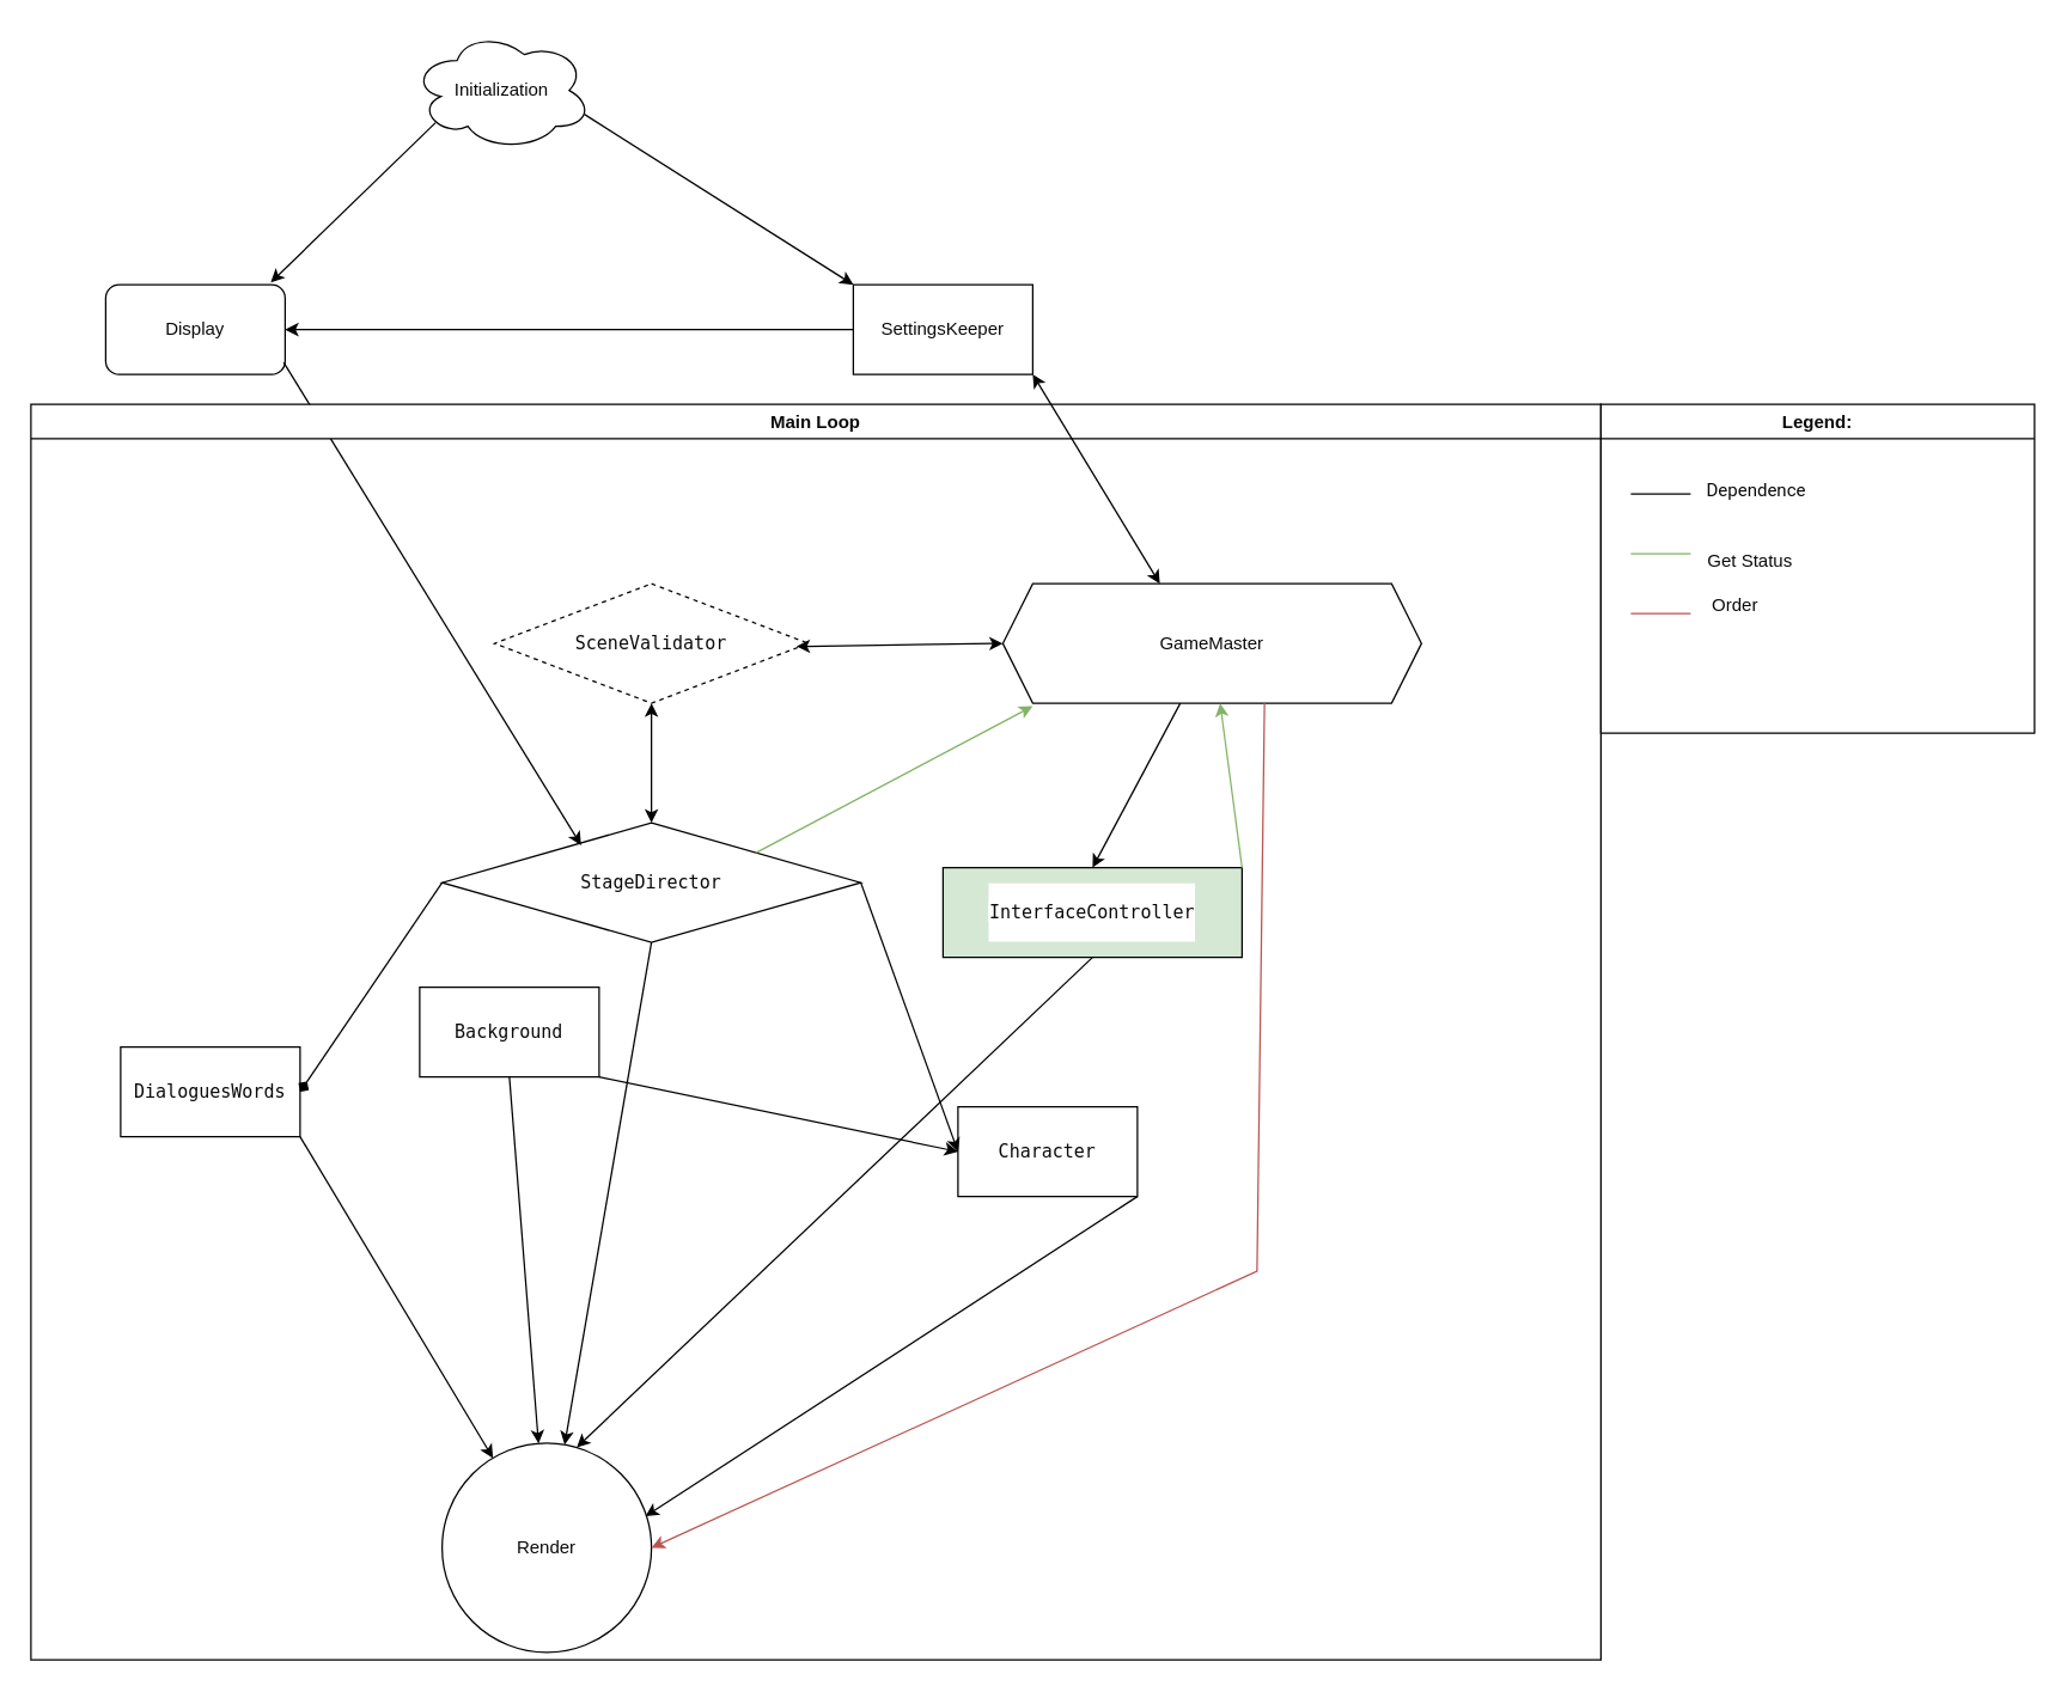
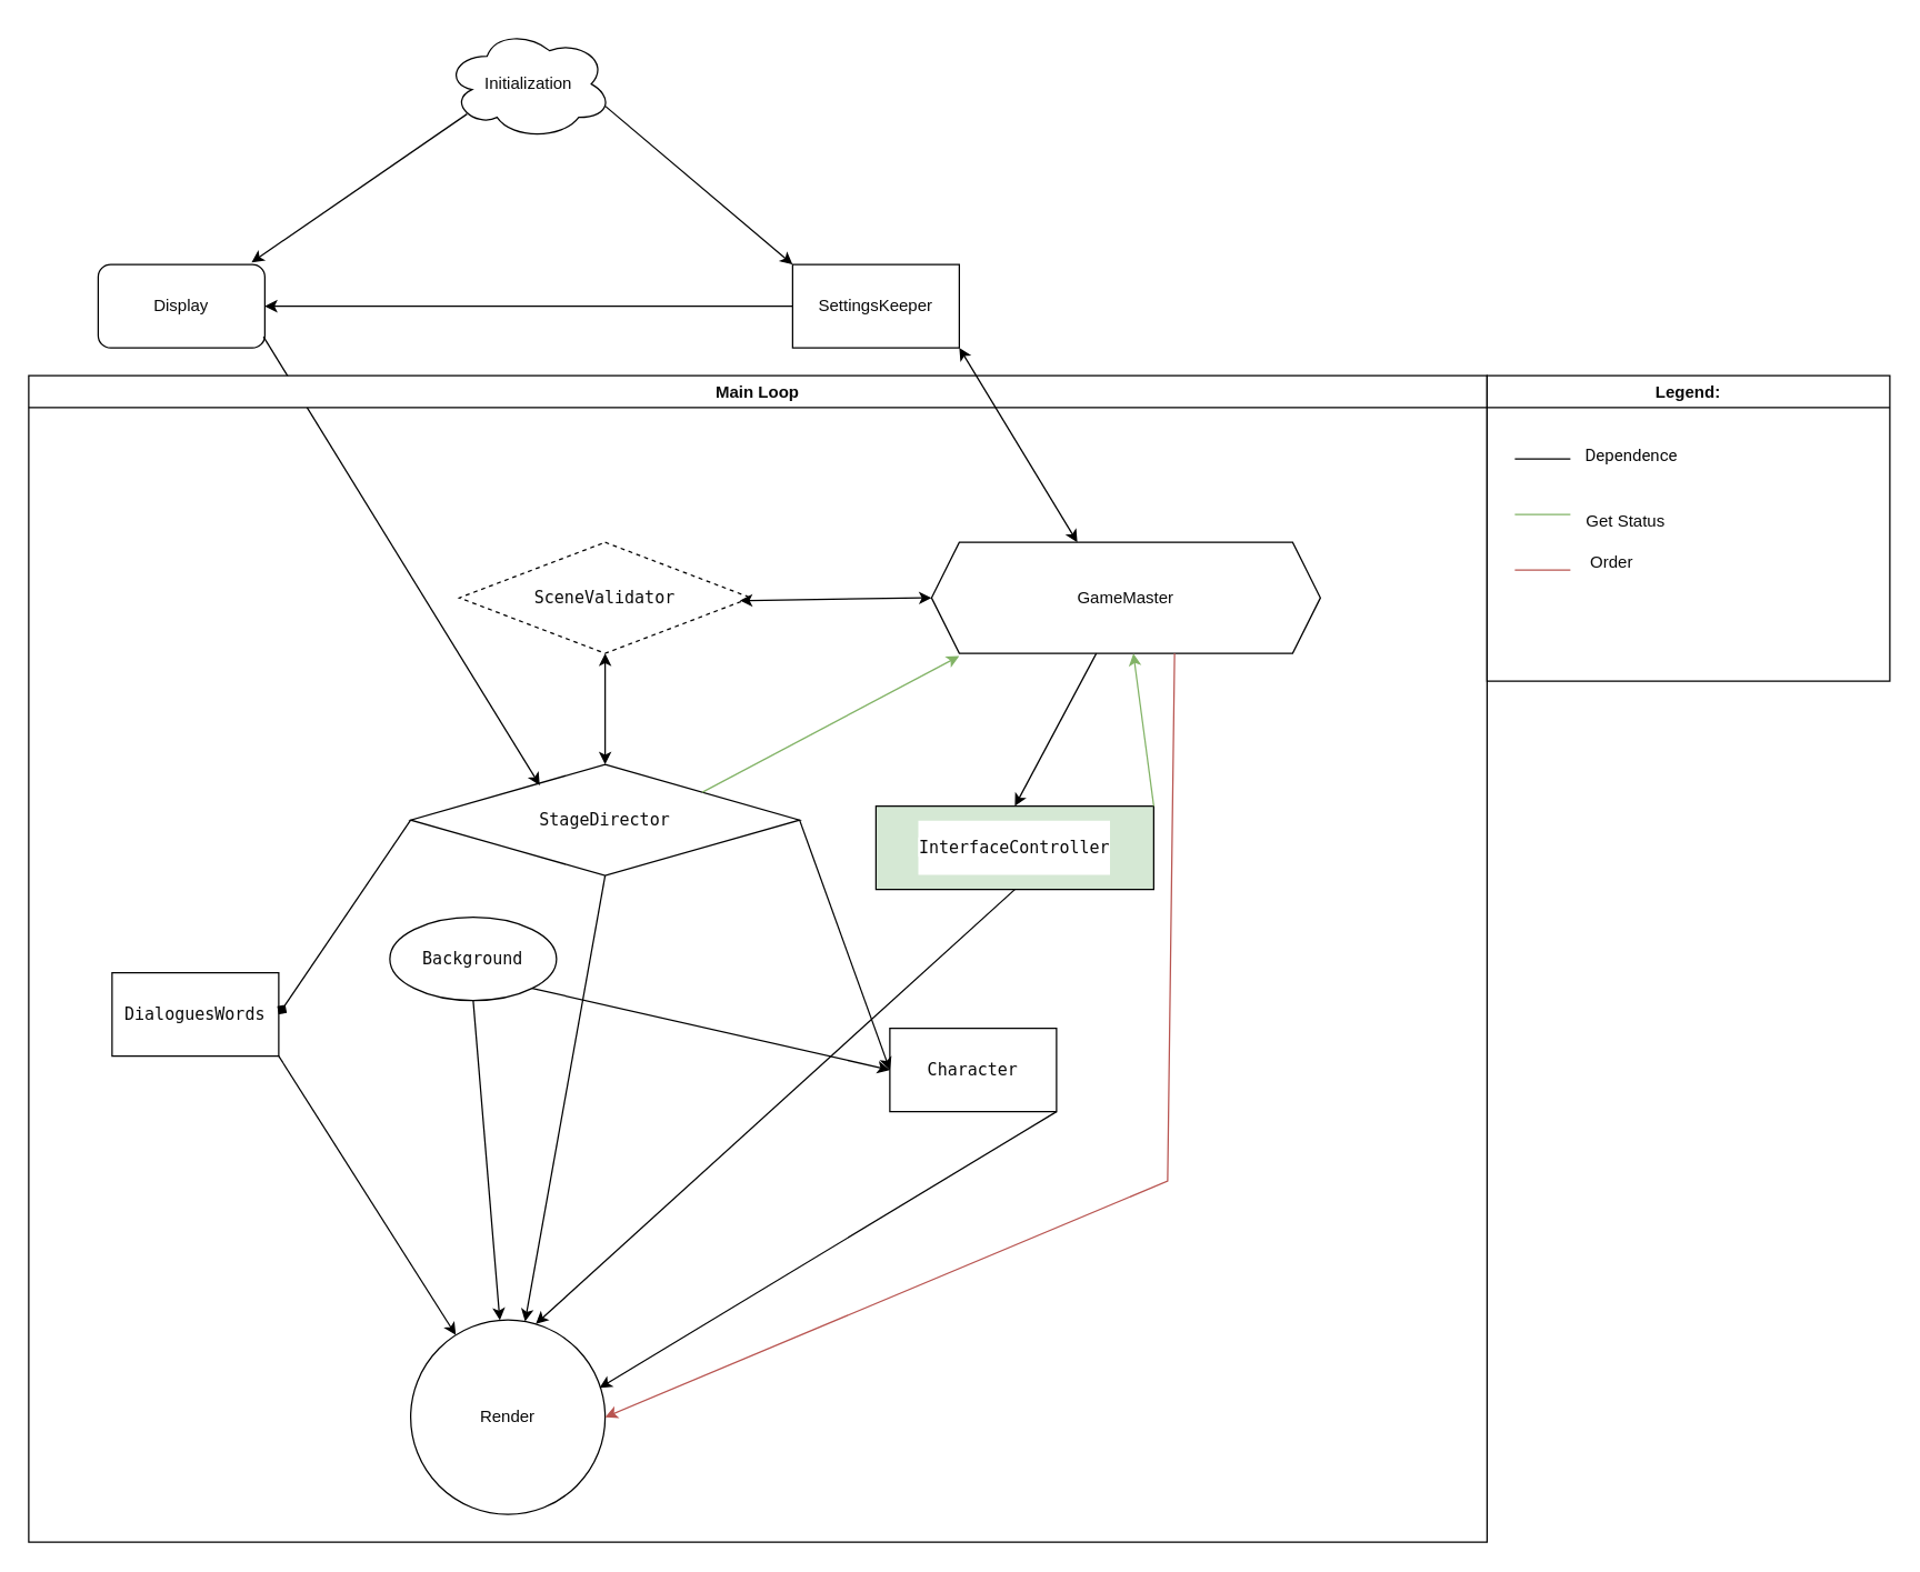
  <mxCell id="0" />
  <mxCell id="1" parent="0" />
  <mxCell id="2" value="&lt;pre style=&quot;font-family: &amp;quot;JetBrains Mono&amp;quot;, monospace;&quot;&gt;&lt;font style=&quot;&quot; color=&quot;#0a0a0a&quot;&gt;SceneValidator&lt;/font&gt;&lt;/pre&gt;" style="rhombus;whiteSpace=wrap;html=1;dashed=1;" vertex="1" parent="1"><mxGeometry x="330" y="390" width="210" height="80" as="geometry" /></mxCell>
  <mxCell id="3" value="&lt;pre style=&quot;font-family: &amp;quot;JetBrains Mono&amp;quot;, monospace;&quot;&gt;&lt;font style=&quot;background-color: rgb(255, 255, 255);&quot;&gt;StageDirector&lt;/font&gt;&lt;/pre&gt;" style="rhombus;whiteSpace=wrap;html=1;labelBackgroundColor=none;fontColor=#0A0A0A;" vertex="1" parent="1"><mxGeometry x="295" y="550" width="280" height="80" as="geometry" /></mxCell>
  <mxCell id="4" value="&lt;pre style=&quot;font-family: &amp;quot;JetBrains Mono&amp;quot;, monospace;&quot;&gt;&lt;span style=&quot;background-color: rgb(255, 255, 255);&quot;&gt;Character&lt;/span&gt;&lt;/pre&gt;" style="rounded=0;whiteSpace=wrap;html=1;labelBackgroundColor=#FFFFFF;fontColor=#0A0A0A;" vertex="1" parent="1"><mxGeometry x="640" y="740" width="120" height="60" as="geometry" /></mxCell>
  <mxCell id="5" value="&lt;pre style=&quot;font-family: &amp;quot;JetBrains Mono&amp;quot;, monospace;&quot;&gt;&lt;span style=&quot;background-color: rgb(255, 255, 255);&quot;&gt;DialoguesWords&lt;/span&gt;&lt;/pre&gt;" style="rounded=0;whiteSpace=wrap;html=1;labelBackgroundColor=#FFFFFF;fontColor=#0A0A0A;" vertex="1" parent="1"><mxGeometry x="80" y="700" width="120" height="60" as="geometry" /></mxCell>
  <mxCell id="6" value="" style="endArrow=diamond;html=1;rounded=0;fontColor=#0A0A0A;exitX=0;exitY=0.5;exitDx=0;exitDy=0;entryX=1;entryY=0.5;entryDx=0;entryDy=0;" edge="1" parent="1" source="3" target="5"><mxGeometry width="50" height="50" relative="1" as="geometry"><mxPoint x="400" y="730" as="sourcePoint" /><mxPoint x="450" y="680" as="targetPoint" /></mxGeometry></mxCell>
  <mxCell id="7" value="" style="endArrow=classic;html=1;rounded=0;fontColor=#0A0A0A;exitX=1;exitY=0.5;exitDx=0;exitDy=0;entryX=0;entryY=0.5;entryDx=0;entryDy=0;" edge="1" parent="1" source="3" target="4"><mxGeometry width="50" height="50" relative="1" as="geometry"><mxPoint x="400" y="730" as="sourcePoint" /><mxPoint x="450" y="680" as="targetPoint" /></mxGeometry></mxCell>
- <mxCell id="8" value="&lt;pre style=&quot;font-family: &amp;quot;JetBrains Mono&amp;quot;, monospace;&quot;&gt;&lt;span style=&quot;background-color: rgb(255, 255, 255);&quot;&gt;Background&lt;/span&gt;&lt;/pre&gt;" style="rounded=0;whiteSpace=wrap;html=1;labelBackgroundColor=#FFFFFF;fontColor=#0A0A0A;" vertex="1" parent="1"><mxGeometry x="280" y="660" width="120" height="60" as="geometry" /></mxCell>
+ <mxCell id="8" value="&lt;pre style=&quot;font-family: &amp;quot;JetBrains Mono&amp;quot;, monospace;&quot;&gt;&lt;span style=&quot;background-color: rgb(255, 255, 255);&quot;&gt;Background&lt;/span&gt;&lt;/pre&gt;" style="ellipse;whiteSpace=wrap;html=1;labelBackgroundColor=#FFFFFF;fontColor=#0A0A0A;" vertex="1" parent="1"><mxGeometry x="280" y="660" width="120" height="60" as="geometry" /></mxCell>
  <mxCell id="9" value="" style="endArrow=classic;html=1;rounded=0;fontColor=#0A0A0A;exitX=1;exitY=1;exitDx=0;exitDy=0;entryX=0;entryY=0.5;entryDx=0;entryDy=0;" edge="1" parent="1" source="8" target="4"><mxGeometry width="50" height="50" relative="1" as="geometry"><mxPoint x="400" y="720" as="sourcePoint" /><mxPoint x="450" y="670" as="targetPoint" /></mxGeometry></mxCell>
- <mxCell id="10" value="Render" style="ellipse;whiteSpace=wrap;html=1;aspect=fixed;labelBackgroundColor=#FFFFFF;fontColor=#0A0A0A;" vertex="1" parent="1"><mxGeometry x="295" y="965" width="140" height="140" as="geometry" /></mxCell>
+ <mxCell id="10" value="Render" style="ellipse;whiteSpace=wrap;html=1;aspect=fixed;labelBackgroundColor=#FFFFFF;fontColor=#0A0A0A;" vertex="1" parent="1"><mxGeometry x="295" y="950" width="140" height="140" as="geometry" /></mxCell>
  <mxCell id="11" value="" style="endArrow=classic;html=1;rounded=0;fontColor=#0A0A0A;exitX=0.5;exitY=1;exitDx=0;exitDy=0;" edge="1" parent="1" source="3" target="10"><mxGeometry width="50" height="50" relative="1" as="geometry"><mxPoint x="400" y="820" as="sourcePoint" /><mxPoint x="450" y="770" as="targetPoint" /></mxGeometry></mxCell>
  <mxCell id="12" value="" style="endArrow=classic;html=1;rounded=0;fontColor=#0A0A0A;exitX=0.5;exitY=1;exitDx=0;exitDy=0;entryX=0.643;entryY=0.021;entryDx=0;entryDy=0;entryPerimeter=0;" edge="1" parent="1" source="21" target="10"><mxGeometry width="50" height="50" relative="1" as="geometry"><mxPoint x="400" y="820" as="sourcePoint" /><mxPoint x="450" y="770" as="targetPoint" /></mxGeometry></mxCell>
  <mxCell id="13" value="" style="endArrow=classic;html=1;rounded=0;fontColor=#0A0A0A;exitX=0.5;exitY=1;exitDx=0;exitDy=0;" edge="1" parent="1" source="8" target="10"><mxGeometry width="50" height="50" relative="1" as="geometry"><mxPoint x="400" y="820" as="sourcePoint" /><mxPoint x="450" y="770" as="targetPoint" /></mxGeometry></mxCell>
  <mxCell id="14" value="" style="endArrow=classic;html=1;rounded=0;fontColor=#0A0A0A;exitX=1;exitY=1;exitDx=0;exitDy=0;" edge="1" parent="1" source="5" target="10"><mxGeometry width="50" height="50" relative="1" as="geometry"><mxPoint x="400" y="820" as="sourcePoint" /><mxPoint x="450" y="770" as="targetPoint" /></mxGeometry></mxCell>
  <mxCell id="15" value="" style="endArrow=classic;html=1;rounded=0;fontColor=#0A0A0A;exitX=1;exitY=1;exitDx=0;exitDy=0;entryX=0.971;entryY=0.35;entryDx=0;entryDy=0;entryPerimeter=0;" edge="1" parent="1" source="4" target="10"><mxGeometry width="50" height="50" relative="1" as="geometry"><mxPoint x="400" y="820" as="sourcePoint" /><mxPoint x="450" y="770" as="targetPoint" /></mxGeometry></mxCell>
  <mxCell id="16" value="Display" style="rounded=1;whiteSpace=wrap;html=1;labelBackgroundColor=#FFFFFF;fontColor=#0A0A0A;" vertex="1" parent="1"><mxGeometry x="70" y="190" width="120" height="60" as="geometry" /></mxCell>
  <mxCell id="17" value="" style="endArrow=classic;html=1;rounded=0;fontColor=#0A0A0A;exitX=0.992;exitY=0.867;exitDx=0;exitDy=0;exitPerimeter=0;entryX=0.332;entryY=0.188;entryDx=0;entryDy=0;entryPerimeter=0;" edge="1" parent="1" source="16" target="3"><mxGeometry width="50" height="50" relative="1" as="geometry"><mxPoint x="400" y="620" as="sourcePoint" /><mxPoint x="450" y="570" as="targetPoint" /></mxGeometry></mxCell>
  <mxCell id="18" value="" style="endArrow=classic;startArrow=classic;html=1;rounded=0;fontColor=#0A0A0A;exitX=0.5;exitY=1;exitDx=0;exitDy=0;entryX=0.5;entryY=0;entryDx=0;entryDy=0;" edge="1" parent="1" source="2" target="3"><mxGeometry width="50" height="50" relative="1" as="geometry"><mxPoint x="400" y="620" as="sourcePoint" /><mxPoint x="450" y="570" as="targetPoint" /></mxGeometry></mxCell>
  <mxCell id="19" value="Main Loop" style="swimlane;labelBackgroundColor=#FFFFFF;fontColor=#0A0A0A;" vertex="1" parent="1"><mxGeometry x="20" y="270" width="1050" height="840" as="geometry" /></mxCell>
  <mxCell id="20" value="GameMaster" style="shape=hexagon;perimeter=hexagonPerimeter2;whiteSpace=wrap;html=1;fixedSize=1;labelBackgroundColor=#FFFFFF;fontColor=#0A0A0A;" vertex="1" parent="19"><mxGeometry x="650" y="120" width="280" height="80" as="geometry" /></mxCell>
  <mxCell id="21" value="&lt;pre style=&quot;font-family: &amp;quot;JetBrains Mono&amp;quot;, monospace;&quot;&gt;&lt;span style=&quot;background-color: rgb(255, 255, 255);&quot;&gt;InterfaceController&lt;/span&gt;&lt;/pre&gt;" style="rounded=0;whiteSpace=wrap;html=1;labelBackgroundColor=#FFFFFF;fontColor=#0A0A0A;fillColor=#d5e8d4;" vertex="1" parent="19"><mxGeometry x="610" y="310" width="200" height="60" as="geometry" /></mxCell>
  <mxCell id="22" value="" style="endArrow=classic;html=1;rounded=0;fontSize=12;fontColor=#0A0A0A;entryX=0.5;entryY=0;entryDx=0;entryDy=0;" edge="1" parent="19" source="20" target="21"><mxGeometry width="50" height="50" relative="1" as="geometry"><mxPoint x="810" y="320" as="sourcePoint" /><mxPoint x="860" y="270" as="targetPoint" /></mxGeometry></mxCell>
  <mxCell id="23" value="" style="endArrow=classic;html=1;rounded=0;fontSize=12;fontColor=#0A0A0A;fillColor=#d5e8d4;strokeColor=#82b366;exitX=1;exitY=0;exitDx=0;exitDy=0;" edge="1" parent="19" source="21" target="20"><mxGeometry width="50" height="50" relative="1" as="geometry"><mxPoint x="690" y="420" as="sourcePoint" /><mxPoint x="740" y="370" as="targetPoint" /></mxGeometry></mxCell>
  <mxCell id="24" value="" style="endArrow=classic;startArrow=classic;html=1;rounded=0;fontColor=#0A0A0A;entryX=0;entryY=0.5;entryDx=0;entryDy=0;exitX=0.962;exitY=0.525;exitDx=0;exitDy=0;exitPerimeter=0;" edge="1" parent="1" source="2" target="20"><mxGeometry width="50" height="50" relative="1" as="geometry"><mxPoint x="560" y="540" as="sourcePoint" /><mxPoint x="610" y="490" as="targetPoint" /></mxGeometry></mxCell>
  <mxCell id="25" value="" style="endArrow=classic;html=1;rounded=0;fontColor=#0A0A0A;fillColor=#d5e8d4;strokeColor=#82b366;entryX=0.071;entryY=1.025;entryDx=0;entryDy=0;entryPerimeter=0;exitX=1;exitY=0;exitDx=0;exitDy=0;" edge="1" parent="1" source="3" target="20"><mxGeometry width="50" height="50" relative="1" as="geometry"><mxPoint x="600" y="560" as="sourcePoint" /><mxPoint x="650" y="510" as="targetPoint" /></mxGeometry></mxCell>
  <mxCell id="26" value="" style="endArrow=none;html=1;rounded=0;fontColor=#0A0A0A;" edge="1" parent="1"><mxGeometry width="50" height="50" relative="1" as="geometry"><mxPoint x="1090" y="330" as="sourcePoint" /><mxPoint x="1130" y="330" as="targetPoint" /></mxGeometry></mxCell>
  <mxCell id="27" value="Legend:" style="swimlane;labelBackgroundColor=#FFFFFF;fontColor=#0A0A0A;" vertex="1" parent="1"><mxGeometry x="1070" y="270" width="290" height="220" as="geometry" /></mxCell>
  <mxCell id="28" value="&lt;table style=&quot;-webkit-tap-highlight-color: transparent; border: 0px; margin: 0px; padding: 0px; border-collapse: collapse; border-spacing: 0px; position: relative; font-family: Roboto, RobotoDraft, Helvetica, Arial, sans-serif; text-align: start;&quot; class=&quot;CFNMfb&quot;&gt;&lt;tbody style=&quot;-webkit-tap-highlight-color: transparent; border: 0px; margin: 0px; padding: 0px;&quot; class=&quot;U87jab&quot;&gt;&lt;tr style=&quot;-webkit-tap-highlight-color: transparent; border: 0px; margin: 0px; padding: 0px; height: 1px;&quot; class=&quot;TKwHGb&quot;&gt;&lt;th style=&quot;-webkit-tap-highlight-color: transparent; border: 0px; margin: 0px; padding: 0px; font: inherit; text-align: left; vertical-align: top;&quot; scope=&quot;row&quot; class=&quot;rsNpAc S18kfe&quot;&gt;&lt;div style=&quot;-webkit-tap-highlight-color: transparent; margin-top: 4px;&quot; lang=&quot;en&quot; role=&quot;presentation&quot; class=&quot;KnIHac&quot;&gt;&lt;span style=&quot;-webkit-tap-highlight-color: transparent; cursor: pointer; line-height: 24px; background-image: initial; background-position: initial; background-size: initial; background-repeat: initial; background-attachment: initial; background-origin: initial; background-clip: initial; border-radius: 4px; margin: -2px -4px; padding: 2px 4px; background-color: rgb(255, 255, 255);&quot; dir=&quot;ltr&quot; data-tl=&quot;ru&quot; data-sl=&quot;en&quot; tabindex=&quot;0&quot; role=&quot;button&quot; data-term-type=&quot;tl&quot; class=&quot;kgnlhe FwR7Pc&quot;&gt;&lt;font style=&quot;font-size: 12px;&quot;&gt;Dependence&lt;/font&gt;&lt;/span&gt;&lt;/div&gt;&lt;/th&gt;&lt;td style=&quot;-webkit-tap-highlight-color: transparent; border: 0px; margin: 0px; padding: 0px; vertical-align: top; color: rgb(95, 99, 104); width: 471.062px;&quot; class=&quot;rsNpAc xex4Kc&quot;&gt;&lt;/td&gt;&lt;/tr&gt;&lt;/tbody&gt;&lt;/table&gt;" style="text;html=1;strokeColor=none;fillColor=none;align=center;verticalAlign=middle;whiteSpace=wrap;rounded=0;labelBackgroundColor=#FFFFFF;fontColor=#0A0A0A;" vertex="1" parent="27"><mxGeometry x="70" y="40" width="100" height="30" as="geometry" /></mxCell>
  <mxCell id="29" value="Get Status" style="text;html=1;strokeColor=none;fillColor=none;align=center;verticalAlign=middle;whiteSpace=wrap;rounded=0;labelBackgroundColor=#FFFFFF;fontColor=#0A0A0A;" vertex="1" parent="27"><mxGeometry x="70" y="90" width="60" height="30" as="geometry" /></mxCell>
  <mxCell id="30" value="Order" style="text;html=1;strokeColor=none;fillColor=none;align=center;verticalAlign=middle;whiteSpace=wrap;rounded=0;labelBackgroundColor=none;fontSize=12;fontColor=#0A0A0A;" vertex="1" parent="27"><mxGeometry x="60" y="120" width="60" height="30" as="geometry" /></mxCell>
  <mxCell id="31" value="" style="endArrow=none;html=1;rounded=0;fontColor=#0A0A0A;fillColor=#d5e8d4;strokeColor=#82b366;" edge="1" parent="1"><mxGeometry width="50" height="50" relative="1" as="geometry"><mxPoint x="1130" y="370" as="sourcePoint" /><mxPoint x="1090" y="370" as="targetPoint" /></mxGeometry></mxCell>
  <mxCell id="32" value="" style="endArrow=none;html=1;rounded=0;fontColor=#0A0A0A;fillColor=#f8cecc;strokeColor=#b85450;" edge="1" parent="1"><mxGeometry width="50" height="50" relative="1" as="geometry"><mxPoint x="1090" y="410" as="sourcePoint" /><mxPoint x="1130" y="410" as="targetPoint" /></mxGeometry></mxCell>
  <mxCell id="33" value="" style="endArrow=classic;html=1;rounded=0;fontSize=12;fontColor=#0A0A0A;exitX=0.625;exitY=1;exitDx=0;exitDy=0;fillColor=#f8cecc;strokeColor=#b85450;entryX=1;entryY=0.5;entryDx=0;entryDy=0;" edge="1" parent="1" source="20" target="10"><mxGeometry width="50" height="50" relative="1" as="geometry"><mxPoint x="830" y="690" as="sourcePoint" /><mxPoint x="880" y="640" as="targetPoint" /><Array as="points"><mxPoint x="840" y="850" /></Array></mxGeometry></mxCell>
  <mxCell id="34" value="SettingsKeeper" style="rounded=0;whiteSpace=wrap;html=1;labelBackgroundColor=none;fontSize=12;fontColor=#0A0A0A;" vertex="1" parent="1"><mxGeometry x="570" y="190" width="120" height="60" as="geometry" /></mxCell>
  <mxCell id="35" value="" style="endArrow=classic;html=1;rounded=0;fontSize=12;fontColor=#0A0A0A;exitX=0;exitY=0.5;exitDx=0;exitDy=0;entryX=1;entryY=0.5;entryDx=0;entryDy=0;" edge="1" parent="1" source="34" target="16"><mxGeometry width="50" height="50" relative="1" as="geometry"><mxPoint x="690" y="490" as="sourcePoint" /><mxPoint x="740" y="440" as="targetPoint" /></mxGeometry></mxCell>
  <mxCell id="36" value="" style="endArrow=classic;startArrow=classic;html=1;rounded=0;fontSize=12;fontColor=#0A0A0A;exitX=1;exitY=1;exitDx=0;exitDy=0;entryX=0.375;entryY=0;entryDx=0;entryDy=0;" edge="1" parent="1" source="34" target="20"><mxGeometry width="50" height="50" relative="1" as="geometry"><mxPoint x="690" y="490" as="sourcePoint" /><mxPoint x="740" y="440" as="targetPoint" /></mxGeometry></mxCell>
- <mxCell id="37" value="Initialization" style="ellipse;shape=cloud;whiteSpace=wrap;html=1;labelBackgroundColor=none;fontSize=12;fontColor=#0A0A0A;" vertex="1" parent="1"><mxGeometry x="275" y="20" width="120" height="80" as="geometry" /></mxCell>
+ <mxCell id="37" value="Initialization" style="ellipse;shape=cloud;whiteSpace=wrap;html=1;labelBackgroundColor=none;fontSize=12;fontColor=#0A0A0A;" vertex="1" parent="1"><mxGeometry x="320" y="20" width="120" height="80" as="geometry" /></mxCell>
  <mxCell id="38" value="" style="endArrow=classic;html=1;rounded=0;fontSize=12;fontColor=#0A0A0A;exitX=0.96;exitY=0.7;exitDx=0;exitDy=0;exitPerimeter=0;entryX=0;entryY=0;entryDx=0;entryDy=0;" edge="1" parent="1" source="37" target="34"><mxGeometry width="50" height="50" relative="1" as="geometry"><mxPoint x="670" y="180" as="sourcePoint" /><mxPoint x="720" y="130" as="targetPoint" /></mxGeometry></mxCell>
  <mxCell id="39" value="" style="endArrow=classic;html=1;rounded=0;fontSize=12;fontColor=#0A0A0A;exitX=0.13;exitY=0.77;exitDx=0;exitDy=0;exitPerimeter=0;entryX=0.92;entryY=-0.025;entryDx=0;entryDy=0;entryPerimeter=0;" edge="1" parent="1" source="37" target="16"><mxGeometry width="50" height="50" relative="1" as="geometry"><mxPoint x="670" y="180" as="sourcePoint" /><mxPoint x="720" y="130" as="targetPoint" /></mxGeometry></mxCell>
